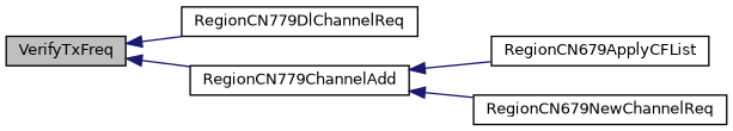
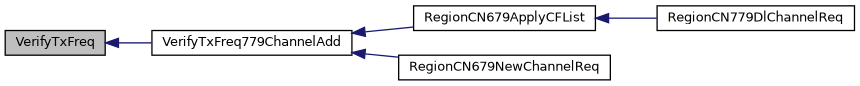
  digraph {
    rankdir=LR
    node [color=black fillcolor=white fontname=Helvetica fontsize=10 shape=record style=filled]
    edge [color=midnightblue dir=back fontname=Helvetica fontsize=10 labelfontname=Helvetica labelfontsize=10 style=solid]
    n1 [fillcolor=grey75 fontcolor=black height=0.2 label=VerifyTxFreq width=0.4]
    n2 [height=0.2 label=RegionCN779DlChannelReq width=0.4]
-   n3 [height=0.2 label=RegionCN779ChannelAdd width=0.4]
+   n3 [height=0.2 label=VerifyTxFreq779ChannelAdd width=0.4]
    n4 [height=0.2 label=RegionCN679ApplyCFList width=0.4]
    n5 [height=0.2 label=RegionCN679NewChannelReq width=0.4]
-   n1 -> n2
+   n4 -> n2
    n1 -> n3
    n3 -> n4
    n3 -> n5
  }
